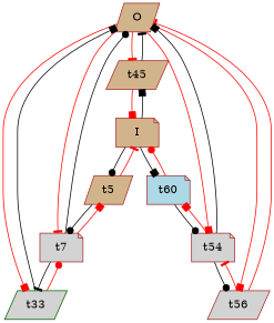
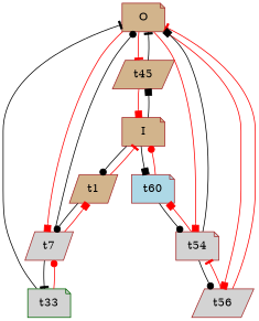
  digraph {
    node [color=brown fillcolor=tan shape=parallelogram style=filled]
    edge [arrowhead=box color=red]
-   n1 [label=O]
+   n1 [label=O shape=note]
    t45
    n3 [label=I shape=note]
-   t33 [color=darkgreen fillcolor=lightgrey]
-   t7 [fillcolor=lightgrey shape=note]
+   t33 [color=darkgreen fillcolor=lightgrey shape=note]
+   t7 [fillcolor=lightgrey]
    t56 [fillcolor=lightgrey]
    t54 [fillcolor=lightgrey shape=note]
-   t5
+   t5 [label=t1]
    t60 [fillcolor=lightblue shape=note]
    n1 -> t45 [arrowhead=tee]
-   n1 -> t33
-   n1 -> t7 [arrowhead=tee]
+   n1 -> t7
    n1 -> t56
    n1 -> t54
    t45 -> n1 [arrowhead=tee color=""]
    t45 -> n3
    n3 -> t45 [color=""]
    n3 -> t5 [arrowhead=dot color=""]
    n3 -> t60 [color=""]
-   t33 -> n1 [color=""]
+   t33 -> n1 [arrowhead=tee color=""]
    t33 -> t7 [arrowhead=dot]
    t7 -> n1 [arrowhead=dot color=""]
    t7 -> t33 [arrowhead=tee color=""]
    t7 -> t5
    t56 -> n1 [arrowhead=tee]
    t56 -> t54 [arrowhead=tee]
    t54 -> n1 [color=""]
    t54 -> t56 [arrowhead=dot color=""]
    t54 -> t60
    t5 -> n3 [arrowhead=tee]
    t5 -> t7 [arrowhead=dot color=""]
    t60 -> n3 [arrowhead=dot]
    t60 -> t54 [arrowhead=dot color=""]
  }
